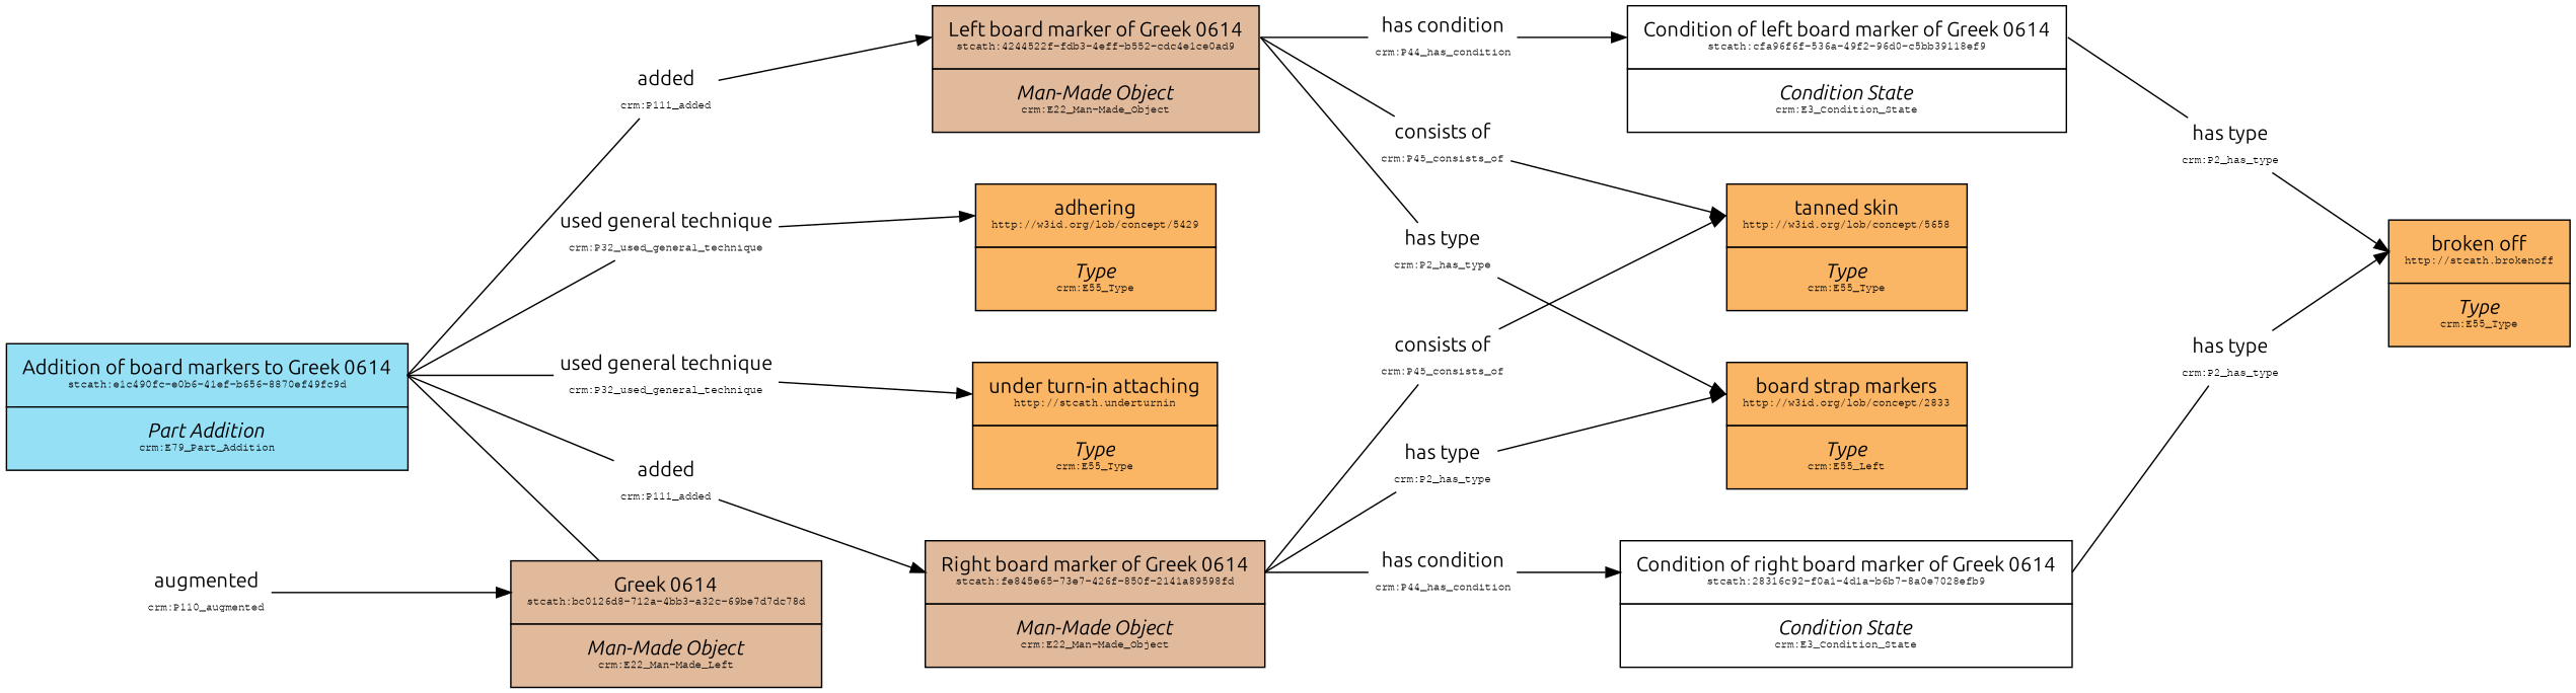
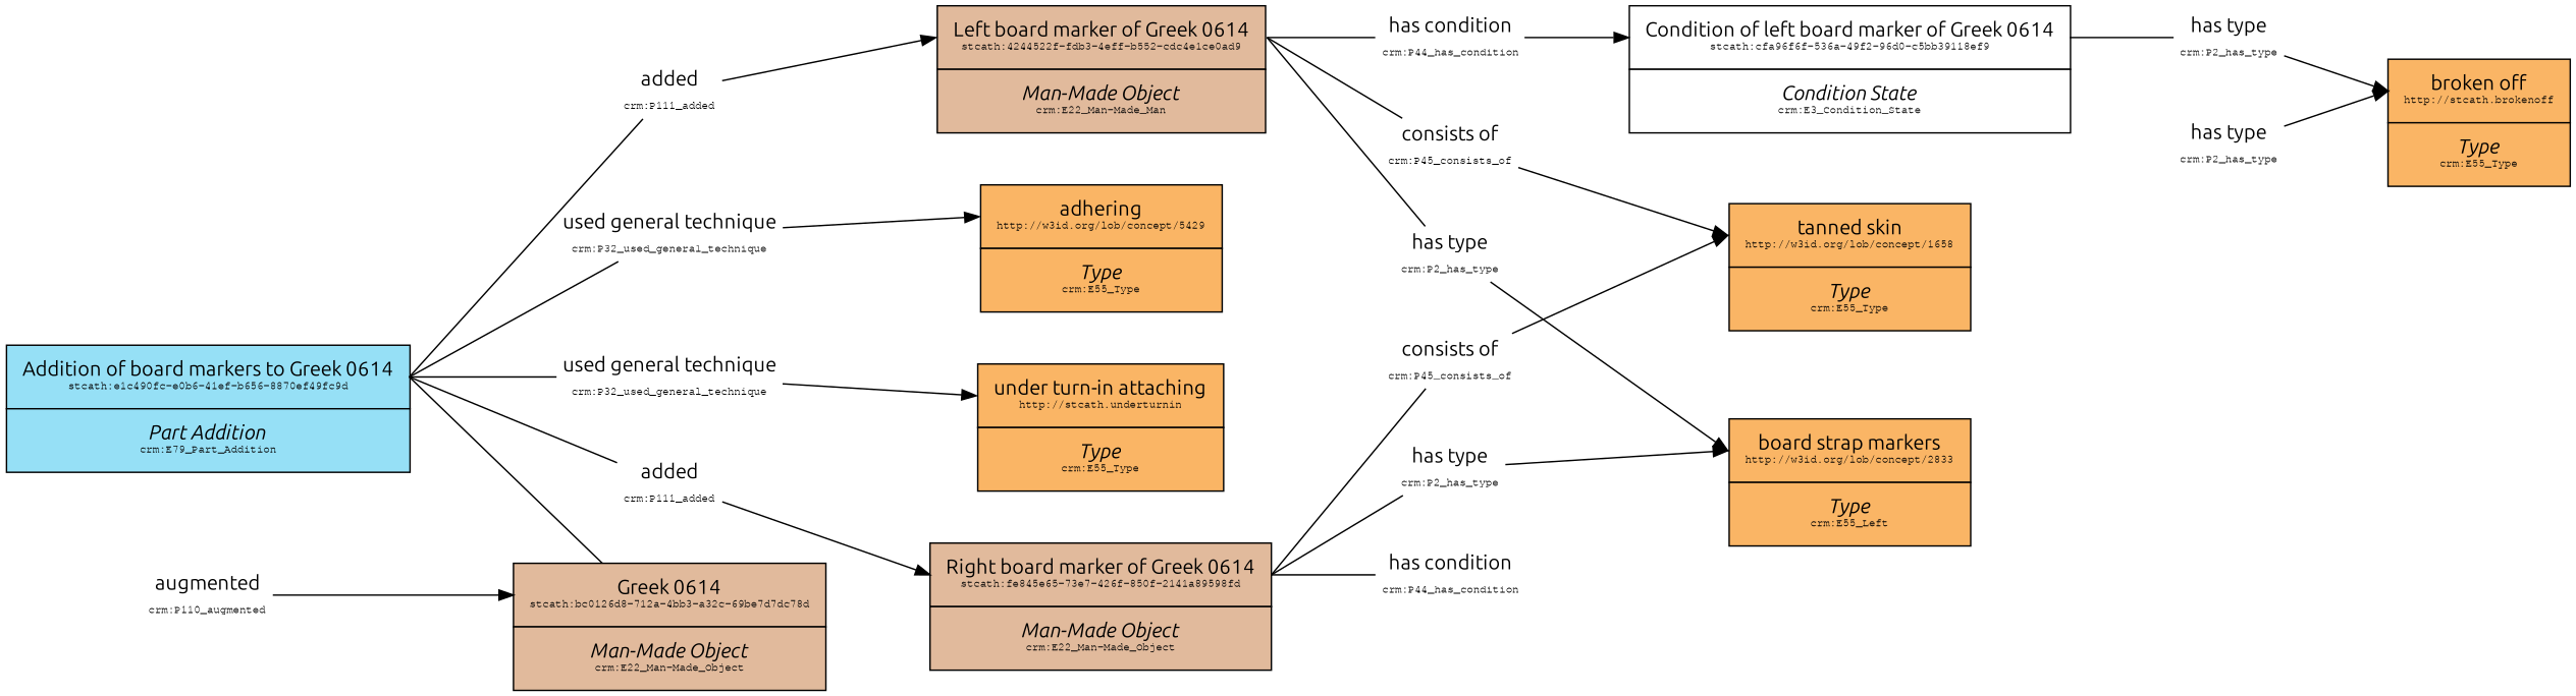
  digraph {
    fontname=Ubuntu
    nodesep=0.5
    rankdir=LR
    ranksep=1
    splines=line
    node [fontname=Ubuntu margin=0 penwidth=3.0 shape=none]
    edge [fontname=Ubuntu]
    n1 [label=<<TABLE BORDER="0" CELLBORDER="1" CELLSPACING="0">                    <TR><TD PORT="instance" CELLPADDING="10" bgcolor="#E1BA9C"><FONT FACE="Ubuntu">Right board marker of Greek 0614</FONT><BR /><FONT FACE="FreeMono" POINT-SIZE="8">stcath:fe845e65-73e7-426f-850f-2141a89598fd</FONT></TD></TR>                    <TR><TD PORT="class" CELLPADDING="10" bgcolor="#E1BA9C"><FONT FACE="Ubuntu"><I>Man-Made Object</I></FONT><BR /><FONT FACE="FreeMono" POINT-SIZE="8">crm:E22_Man-Made_Object</FONT></TD></TR>                    </TABLE>>]
    n2 [label=<<TABLE BORDER="0" CELLBORDER="0"><TR><TD BGCOLOR = "white"><FONT FACE="Ubuntu">consists of</FONT></TD></TR><TR><TD BGCOLOR = "white"><FONT FACE="FreeMono" POINT-SIZE="8">crm:P45_consists_of</FONT></TD></TR></TABLE>>]
    n3 [label=<<TABLE BORDER="0" CELLBORDER="0"><TR><TD BGCOLOR = "white"><FONT FACE="Ubuntu">has condition</FONT></TD></TR><TR><TD BGCOLOR = "white"><FONT FACE="FreeMono" POINT-SIZE="8">crm:P44_has_condition</FONT></TD></TR></TABLE>>]
    n4 [label=<<TABLE BORDER="0" CELLBORDER="0"><TR><TD BGCOLOR = "white"><FONT FACE="Ubuntu">has type</FONT></TD></TR><TR><TD BGCOLOR = "white"><FONT FACE="FreeMono" POINT-SIZE="8">crm:P2_has_type</FONT></TD></TR></TABLE>>]
-   n5 [label=<<TABLE BORDER="0" CELLBORDER="1" CELLSPACING="0">                    <TR><TD PORT="instance" CELLPADDING="10" bgcolor="#FAB565"><FONT FACE="Ubuntu">tanned skin</FONT><BR /><FONT FACE="FreeMono" POINT-SIZE="8">http://w3id.org/lob/concept/5658</FONT></TD></TR>                    <TR><TD PORT="class" CELLPADDING="10" bgcolor="#FAB565"><FONT FACE="Ubuntu"><I>Type</I></FONT><BR /><FONT FACE="FreeMono" POINT-SIZE="8">crm:E55_Type</FONT></TD></TR>                    </TABLE>>]
-   n6 [label=<<TABLE BORDER="0" CELLBORDER="1" CELLSPACING="0">                    <TR><TD PORT="instance" CELLPADDING="10" bgcolor="#ffffff"><FONT FACE="Ubuntu">Condition of right board marker of Greek 0614</FONT><BR /><FONT FACE="FreeMono" POINT-SIZE="8">stcath:28316c92-f0a1-4d1a-b6b7-8a0e7028efb9</FONT></TD></TR>                    <TR><TD PORT="class" CELLPADDING="10" bgcolor="#ffffff"><FONT FACE="Ubuntu"><I>Condition State</I></FONT><BR /><FONT FACE="FreeMono" POINT-SIZE="8">crm:E3_Condition_State</FONT></TD></TR>                    </TABLE>>]
+   n5 [label=<<TABLE BORDER="0" CELLBORDER="1" CELLSPACING="0">                    <TR><TD PORT="instance" CELLPADDING="10" bgcolor="#FAB565"><FONT FACE="Ubuntu">tanned skin</FONT><BR /><FONT FACE="FreeMono" POINT-SIZE="8">http://w3id.org/lob/concept/1658</FONT></TD></TR>                    <TR><TD PORT="class" CELLPADDING="10" bgcolor="#FAB565"><FONT FACE="Ubuntu"><I>Type</I></FONT><BR /><FONT FACE="FreeMono" POINT-SIZE="8">crm:E55_Type</FONT></TD></TR>                    </TABLE>>]
    n7 [label=<<TABLE BORDER="0" CELLBORDER="1" CELLSPACING="0">                    <TR><TD PORT="instance" CELLPADDING="10" bgcolor="#FAB565"><FONT FACE="Ubuntu">board strap markers</FONT><BR /><FONT FACE="FreeMono" POINT-SIZE="8">http://w3id.org/lob/concept/2833</FONT></TD></TR>                    <TR><TD PORT="class" CELLPADDING="10" bgcolor="#FAB565"><FONT FACE="Ubuntu"><I>Type</I></FONT><BR /><FONT FACE="FreeMono" POINT-SIZE="8">crm:E55_Left</FONT></TD></TR>                    </TABLE>>]
    n8 [label=<<TABLE BORDER="0" CELLBORDER="0"><TR><TD BGCOLOR = "white"><FONT FACE="Ubuntu">consists of</FONT></TD></TR><TR><TD BGCOLOR = "white"><FONT FACE="FreeMono" POINT-SIZE="8">crm:P45_consists_of</FONT></TD></TR></TABLE>>]
-   n9 [label=<<TABLE BORDER="0" CELLBORDER="1" CELLSPACING="0">                    <TR><TD PORT="instance" CELLPADDING="10" bgcolor="#E1BA9C"><FONT FACE="Ubuntu">Left board marker of Greek 0614</FONT><BR /><FONT FACE="FreeMono" POINT-SIZE="8">stcath:4244522f-fdb3-4eff-b552-cdc4e1ce0ad9</FONT></TD></TR>                    <TR><TD PORT="class" CELLPADDING="10" bgcolor="#E1BA9C"><FONT FACE="Ubuntu"><I>Man-Made Object</I></FONT><BR /><FONT FACE="FreeMono" POINT-SIZE="8">crm:E22_Man-Made_Object</FONT></TD></TR>                    </TABLE>>]
+   n9 [label=<<TABLE BORDER="0" CELLBORDER="1" CELLSPACING="0">                    <TR><TD PORT="instance" CELLPADDING="10" bgcolor="#E1BA9C"><FONT FACE="Ubuntu">Left board marker of Greek 0614</FONT><BR /><FONT FACE="FreeMono" POINT-SIZE="8">stcath:4244522f-fdb3-4eff-b552-cdc4e1ce0ad9</FONT></TD></TR>                    <TR><TD PORT="class" CELLPADDING="10" bgcolor="#E1BA9C"><FONT FACE="Ubuntu"><I>Man-Made Object</I></FONT><BR /><FONT FACE="FreeMono" POINT-SIZE="8">crm:E22_Man-Made_Man</FONT></TD></TR>                    </TABLE>>]
    n10 [label=<<TABLE BORDER="0" CELLBORDER="0"><TR><TD BGCOLOR = "white"><FONT FACE="Ubuntu">has type</FONT></TD></TR><TR><TD BGCOLOR = "white"><FONT FACE="FreeMono" POINT-SIZE="8">crm:P2_has_type</FONT></TD></TR></TABLE>>]
    n11 [label=<<TABLE BORDER="0" CELLBORDER="0"><TR><TD BGCOLOR = "white"><FONT FACE="Ubuntu">has condition</FONT></TD></TR><TR><TD BGCOLOR = "white"><FONT FACE="FreeMono" POINT-SIZE="8">crm:P44_has_condition</FONT></TD></TR></TABLE>>]
    n12 [label=<<TABLE BORDER="0" CELLBORDER="1" CELLSPACING="0">                    <TR><TD PORT="instance" CELLPADDING="10" bgcolor="#ffffff"><FONT FACE="Ubuntu">Condition of left board marker of Greek 0614</FONT><BR /><FONT FACE="FreeMono" POINT-SIZE="8">stcath:cfa96f6f-536a-49f2-96d0-c5bb39118ef9</FONT></TD></TR>                    <TR><TD PORT="class" CELLPADDING="10" bgcolor="#ffffff"><FONT FACE="Ubuntu"><I>Condition State</I></FONT><BR /><FONT FACE="FreeMono" POINT-SIZE="8">crm:E3_Condition_State</FONT></TD></TR>                    </TABLE>>]
    n13 [label=<<TABLE BORDER="0" CELLBORDER="1" CELLSPACING="0">                    <TR><TD PORT="instance" CELLPADDING="10" bgcolor="#FAB565"><FONT FACE="Ubuntu">under turn-in attaching</FONT><BR /><FONT FACE="FreeMono" POINT-SIZE="8">http://stcath.underturnin</FONT></TD></TR>                    <TR><TD PORT="class" CELLPADDING="10" bgcolor="#FAB565"><FONT FACE="Ubuntu"><I>Type</I></FONT><BR /><FONT FACE="FreeMono" POINT-SIZE="8">crm:E55_Type</FONT></TD></TR>                    </TABLE>>]
    n14 [label=<<TABLE BORDER="0" CELLBORDER="0"><TR><TD BGCOLOR = "white"><FONT FACE="Ubuntu">used general technique</FONT></TD></TR><TR><TD BGCOLOR = "white"><FONT FACE="FreeMono" POINT-SIZE="8">crm:P32_used_general_technique</FONT></TD></TR></TABLE>>]
    n15 [label=<<TABLE BORDER="0" CELLBORDER="1" CELLSPACING="0">                    <TR><TD PORT="instance" CELLPADDING="10" bgcolor="#FAB565"><FONT FACE="Ubuntu">adhering</FONT><BR /><FONT FACE="FreeMono" POINT-SIZE="8">http://w3id.org/lob/concept/5429</FONT></TD></TR>                    <TR><TD PORT="class" CELLPADDING="10" bgcolor="#FAB565"><FONT FACE="Ubuntu"><I>Type</I></FONT><BR /><FONT FACE="FreeMono" POINT-SIZE="8">crm:E55_Type</FONT></TD></TR>                    </TABLE>>]
    n16 [label=<<TABLE BORDER="0" CELLBORDER="1" CELLSPACING="0">                    <TR><TD PORT="instance" CELLPADDING="10" bgcolor="#96e0f6"><FONT FACE="Ubuntu">Addition of board markers to Greek 0614</FONT><BR /><FONT FACE="FreeMono" POINT-SIZE="8">stcath:e1c490fc-e0b6-41ef-b656-8870ef49fc9d</FONT></TD></TR>                    <TR><TD PORT="class" CELLPADDING="10" bgcolor="#96e0f6"><FONT FACE="Ubuntu"><I>Part Addition</I></FONT><BR /><FONT FACE="FreeMono" POINT-SIZE="8">crm:E79_Part_Addition</FONT></TD></TR>                    </TABLE>>]
    n17 [label=<<TABLE BORDER="0" CELLBORDER="0"><TR><TD BGCOLOR = "white"><FONT FACE="Ubuntu">added</FONT></TD></TR><TR><TD BGCOLOR = "white"><FONT FACE="FreeMono" POINT-SIZE="8">crm:P111_added</FONT></TD></TR></TABLE>>]
    n18 [label=<<TABLE BORDER="0" CELLBORDER="0"><TR><TD BGCOLOR = "white"><FONT FACE="Ubuntu">used general technique</FONT></TD></TR><TR><TD BGCOLOR = "white"><FONT FACE="FreeMono" POINT-SIZE="8">crm:P32_used_general_technique</FONT></TD></TR></TABLE>>]
    n19 [label=<<TABLE BORDER="0" CELLBORDER="0"><TR><TD BGCOLOR = "white"><FONT FACE="Ubuntu">added</FONT></TD></TR><TR><TD BGCOLOR = "white"><FONT FACE="FreeMono" POINT-SIZE="8">crm:P111_added</FONT></TD></TR></TABLE>>]
-   n20 [label=<<TABLE BORDER="0" CELLBORDER="1" CELLSPACING="0">                    <TR><TD PORT="instance" CELLPADDING="10" bgcolor="#E1BA9C"><FONT FACE="Ubuntu">Greek 0614</FONT><BR /><FONT FACE="FreeMono" POINT-SIZE="8">stcath:bc0126d8-712a-4bb3-a32c-69be7d7dc78d</FONT></TD></TR>                    <TR><TD PORT="class" CELLPADDING="10" bgcolor="#E1BA9C"><FONT FACE="Ubuntu"><I>Man-Made Object</I></FONT><BR /><FONT FACE="FreeMono" POINT-SIZE="8">crm:E22_Man-Made_Left</FONT></TD></TR>                    </TABLE>>]
+   n20 [label=<<TABLE BORDER="0" CELLBORDER="1" CELLSPACING="0">                    <TR><TD PORT="instance" CELLPADDING="10" bgcolor="#E1BA9C"><FONT FACE="Ubuntu">Greek 0614</FONT><BR /><FONT FACE="FreeMono" POINT-SIZE="8">stcath:bc0126d8-712a-4bb3-a32c-69be7d7dc78d</FONT></TD></TR>                    <TR><TD PORT="class" CELLPADDING="10" bgcolor="#E1BA9C"><FONT FACE="Ubuntu"><I>Man-Made Object</I></FONT><BR /><FONT FACE="FreeMono" POINT-SIZE="8">crm:E22_Man-Made_Object</FONT></TD></TR>                    </TABLE>>]
    n21 [label=<<TABLE BORDER="0" CELLBORDER="0"><TR><TD BGCOLOR = "white"><FONT FACE="Ubuntu">augmented</FONT></TD></TR><TR><TD BGCOLOR = "white"><FONT FACE="FreeMono" POINT-SIZE="8">crm:P110_augmented</FONT></TD></TR></TABLE>>]
    n22 [label=<<TABLE BORDER="0" CELLBORDER="0"><TR><TD BGCOLOR = "white"><FONT FACE="Ubuntu">has type</FONT></TD></TR><TR><TD BGCOLOR = "white"><FONT FACE="FreeMono" POINT-SIZE="8">crm:P2_has_type</FONT></TD></TR></TABLE>>]
    n23 [label=<<TABLE BORDER="0" CELLBORDER="1" CELLSPACING="0">                    <TR><TD PORT="instance" CELLPADDING="10" bgcolor="#FAB565"><FONT FACE="Ubuntu">broken off</FONT><BR /><FONT FACE="FreeMono" POINT-SIZE="8">http://stcath.brokenoff</FONT></TD></TR>                    <TR><TD PORT="class" CELLPADDING="10" bgcolor="#FAB565"><FONT FACE="Ubuntu"><I>Type</I></FONT><BR /><FONT FACE="FreeMono" POINT-SIZE="8">crm:E55_Type</FONT></TD></TR>                    </TABLE>>]
    n24 [label=<<TABLE BORDER="0" CELLBORDER="0"><TR><TD BGCOLOR = "white"><FONT FACE="Ubuntu">has type</FONT></TD></TR><TR><TD BGCOLOR = "white"><FONT FACE="FreeMono" POINT-SIZE="8">crm:P2_has_type</FONT></TD></TR></TABLE>>]
    n1 -> n2 [arrowhead=none tailport="instance:e"]
    n1 -> n3 [arrowhead=none tailport="instance:e"]
    n1 -> n4 [arrowhead=none tailport="instance:e"]
    n2 -> n5 [headport="instance:w"]
-   n3 -> n6 [headport="instance:w"]
    n4 -> n7 [headport="instance:w"]
-   n6 -> n24 [arrowhead=none tailport="instance:e"]
    n8 -> n5 [headport="instance:w"]
    n9 -> n8 [arrowhead=none tailport="instance:e"]
    n9 -> n10 [arrowhead=none tailport="instance:e"]
    n9 -> n11 [arrowhead=none tailport="instance:e"]
    n10 -> n7 [headport="instance:w"]
    n11 -> n12 [headport="instance:w"]
    n12 -> n22 [arrowhead=none tailport="instance:e"]
    n14 -> n15 [headport="instance:w"]
    n16 -> n14 [arrowhead=none tailport="instance:e"]
    n16 -> n17 [arrowhead=none tailport="instance:e"]
    n16 -> n18 [arrowhead=none tailport="instance:e"]
    n16 -> n19 [arrowhead=none tailport="instance:e"]
    n16 -> n20 [arrowhead=none tailport="instance:e"]
    n17 -> n1 [headport="instance:w"]
    n18 -> n13 [headport="instance:w"]
    n19 -> n9 [headport="instance:w"]
    n21 -> n20 [headport="instance:w"]
    n22 -> n23 [headport="instance:w"]
    n24 -> n23 [headport="instance:w"]
  }
